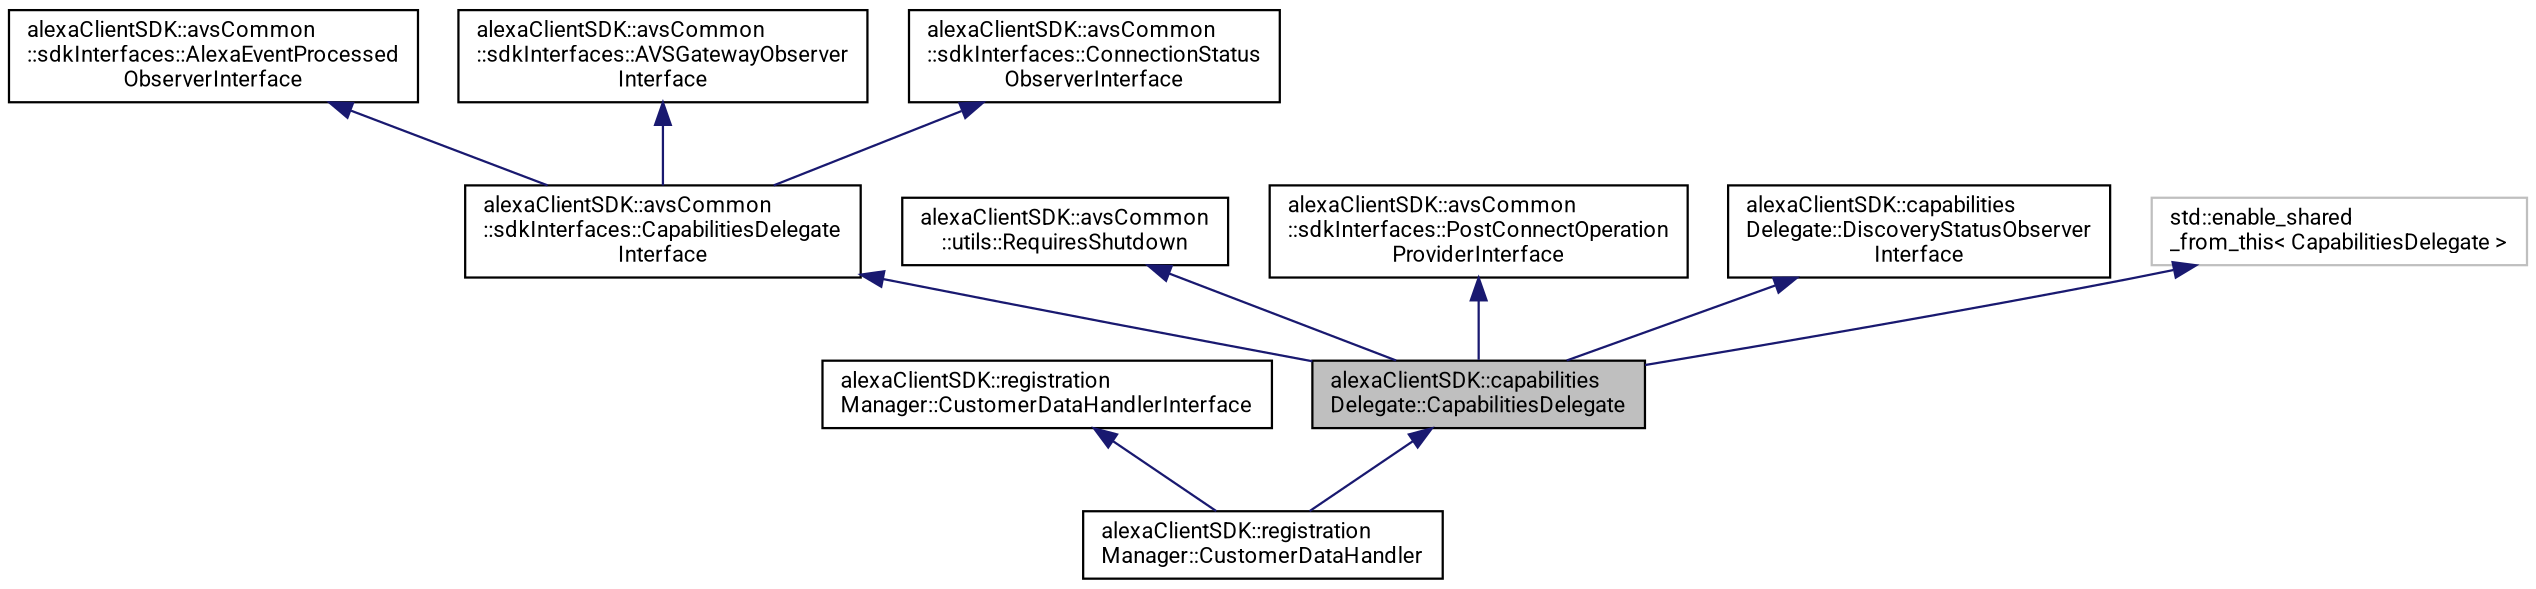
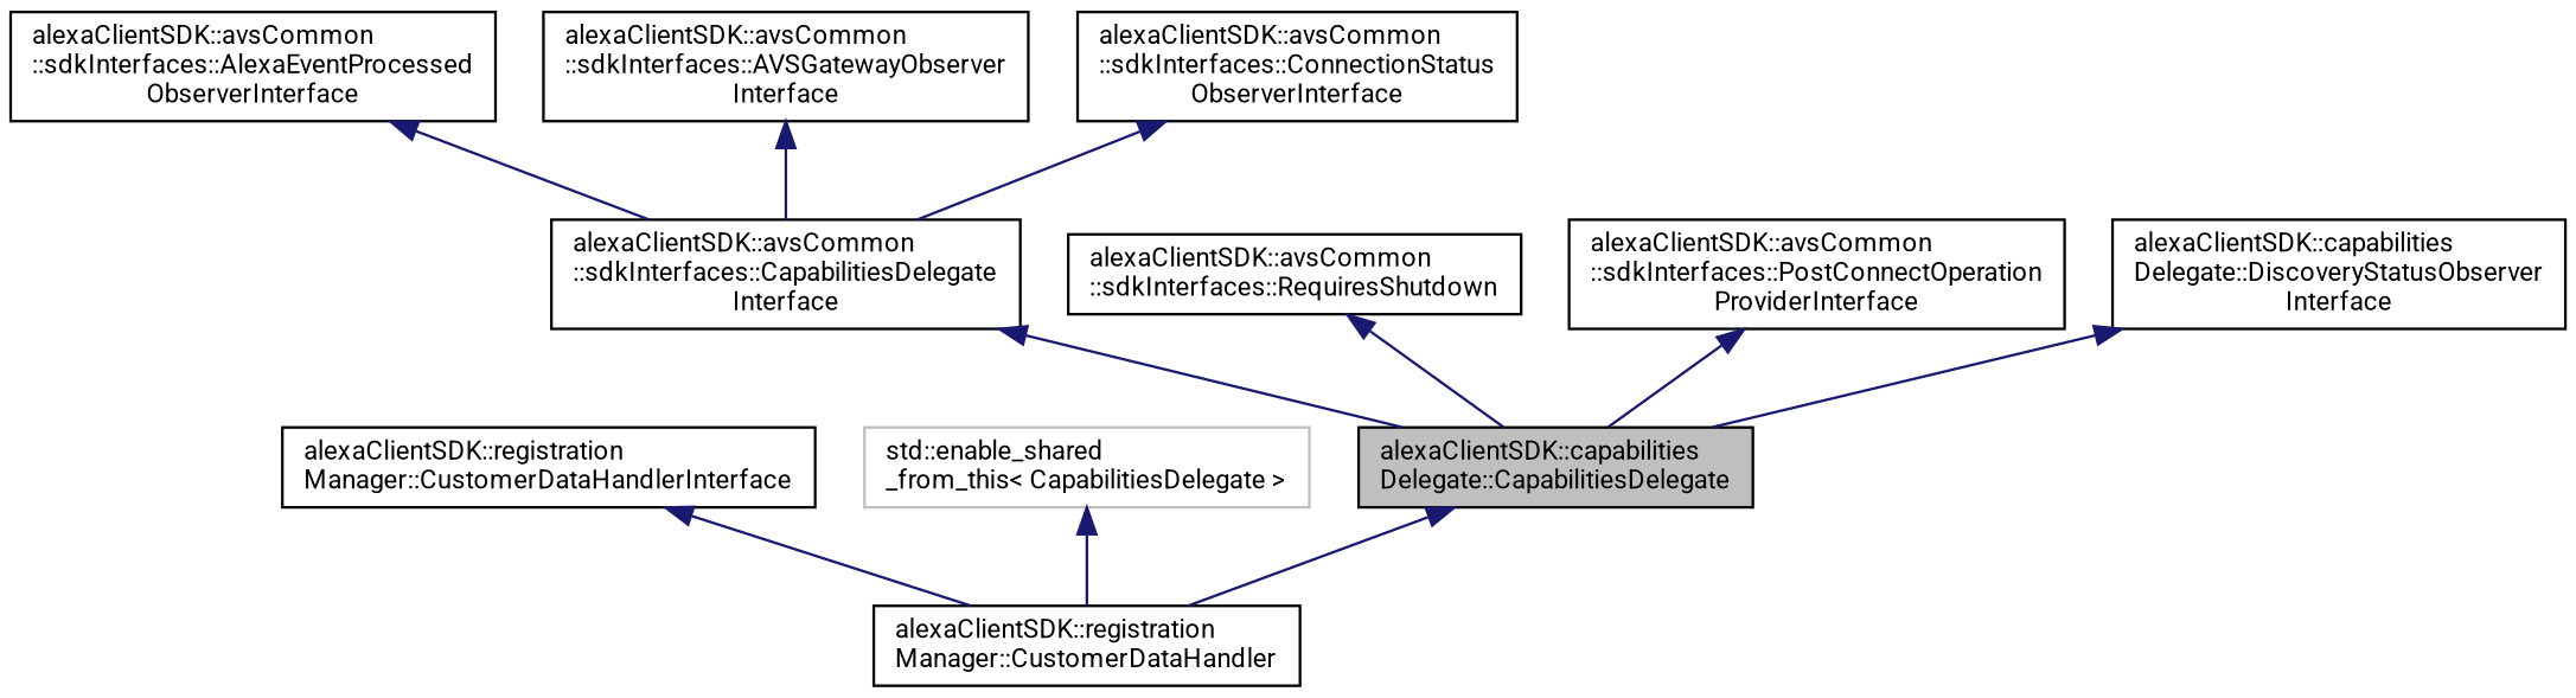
  digraph {
    fontname=Roboto
    rankdir=TB
    node [color=black fillcolor=white fontname=Roboto fontsize=10 shape=record style=filled]
    edge [color=midnightblue dir=back fontname=Roboto fontsize=10 labelfontname=Helvetica labelfontsize=10 style=solid]
    n1 [fillcolor=grey75 fontcolor=black height=0.2 label="alexaClientSDK::capabilities\lDelegate::CapabilitiesDelegate" width=0.4]
    n2 [height=0.2 label="alexaClientSDK::registration\lManager::CustomerDataHandler" width=0.4]
    n3 [height=0.2 label="alexaClientSDK::avsCommon\l::sdkInterfaces::CapabilitiesDelegate\lInterface" width=0.4]
    n4 [height=0.2 label="alexaClientSDK::avsCommon\l::sdkInterfaces::AlexaEventProcessed\lObserverInterface" width=0.4]
    n5 [height=0.2 label="alexaClientSDK::avsCommon\l::sdkInterfaces::AVSGatewayObserver\lInterface" width=0.4]
    n6 [height=0.2 label="alexaClientSDK::avsCommon\l::sdkInterfaces::ConnectionStatus\lObserverInterface" width=0.4]
-   n7 [height=0.2 label="alexaClientSDK::avsCommon\l::utils::RequiresShutdown" width=0.4]
+   n7 [height=0.2 label="alexaClientSDK::avsCommon\l::sdkInterfaces::RequiresShutdown" width=0.4]
    n8 [height=0.2 label="alexaClientSDK::avsCommon\l::sdkInterfaces::PostConnectOperation\lProviderInterface" width=0.4]
    n9 [height=0.2 label="alexaClientSDK::capabilities\lDelegate::DiscoveryStatusObserver\lInterface" width=0.4]
    n10 [height=0.2 label="alexaClientSDK::registration\lManager::CustomerDataHandlerInterface" width=0.4]
    n11 [color=grey75 height=0.2 label="std::enable_shared\l_from_this\< CapabilitiesDelegate \>" width=0.4]
    n1 -> n2
    n3 -> n1
    n4 -> n3
    n5 -> n3
    n6 -> n3
    n7 -> n1
    n8 -> n1
    n9 -> n1
    n10 -> n2
-   n11 -> n1
+   n11 -> n2
  }
